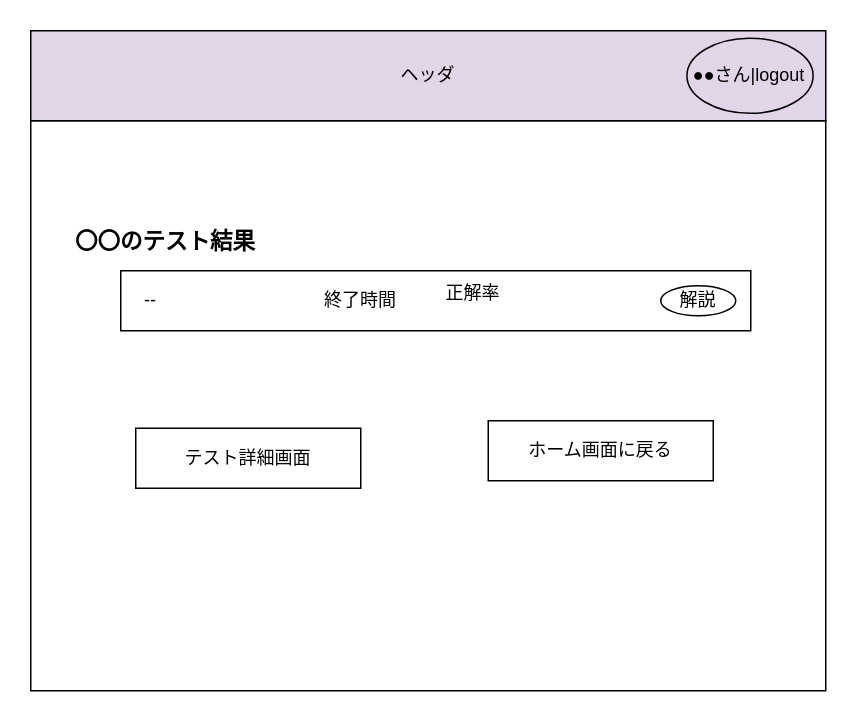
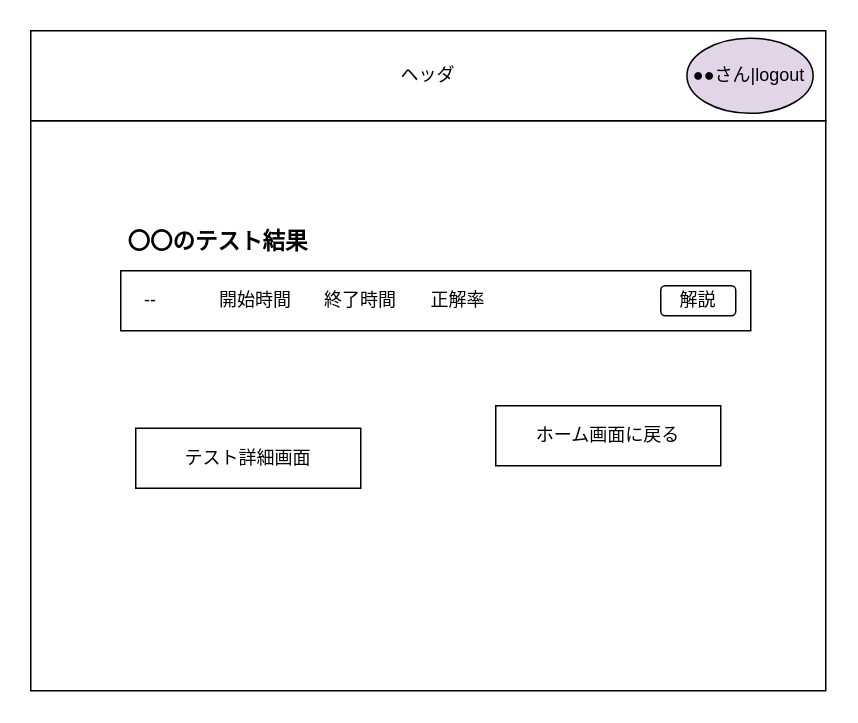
  <mxCell id="0" />
  <mxCell id="1" parent="0" />
  <mxCell id="2" value="" style="rounded=0;whiteSpace=wrap;html=1;" parent="1" vertex="1"><mxGeometry x="20" y="80" width="530" height="380" as="geometry" /></mxCell>
  <mxCell id="3" value="テスト詳細画面" style="rounded=0;whiteSpace=wrap;html=1;" parent="1" vertex="1"><mxGeometry x="90" y="285" width="150" height="40" as="geometry" /></mxCell>
- <mxCell id="4" value="&lt;font style=&quot;vertical-align: inherit&quot;&gt;&lt;font style=&quot;vertical-align: inherit&quot;&gt;&lt;font style=&quot;vertical-align: inherit&quot;&gt;&lt;font style=&quot;vertical-align: inherit&quot;&gt;ホーム画面に戻る&lt;/font&gt;&lt;/font&gt;&lt;/font&gt;&lt;/font&gt;" style="rounded=0;whiteSpace=wrap;html=1;" parent="1" vertex="1"><mxGeometry x="325" y="280" width="150" height="40" as="geometry" /></mxCell>
+ <mxCell id="4" value="&lt;font style=&quot;vertical-align: inherit&quot;&gt;&lt;font style=&quot;vertical-align: inherit&quot;&gt;&lt;font style=&quot;vertical-align: inherit&quot;&gt;&lt;font style=&quot;vertical-align: inherit&quot;&gt;ホーム画面に戻る&lt;/font&gt;&lt;/font&gt;&lt;/font&gt;&lt;/font&gt;" style="rounded=0;whiteSpace=wrap;html=1;" parent="1" vertex="1"><mxGeometry x="330" y="270" width="150" height="40" as="geometry" /></mxCell>
  <mxCell id="5" value="" style="group" parent="1" vertex="1" connectable="0"><mxGeometry x="20" y="20" width="530" height="60" as="geometry" /></mxCell>
  <mxCell id="6" value="" style="group" parent="5" vertex="1" connectable="0"><mxGeometry width="530" height="60" as="geometry" /></mxCell>
  <mxCell id="7" value="" style="group" parent="6" vertex="1" connectable="0"><mxGeometry width="530" height="60" as="geometry" /></mxCell>
  <mxCell id="8" value="" style="group" parent="7" vertex="1" connectable="0"><mxGeometry width="530" height="60" as="geometry" /></mxCell>
- <mxCell id="9" value="ヘッダ" style="rounded=0;whiteSpace=wrap;html=1;fillColor=#e1d5e7;" parent="8" vertex="1"><mxGeometry width="530" height="60" as="geometry" /></mxCell>
+ <mxCell id="9" value="ヘッダ" style="rounded=0;whiteSpace=wrap;html=1;" parent="8" vertex="1"><mxGeometry width="530" height="60" as="geometry" /></mxCell>
  <mxCell id="10" value="●●さん|logout" style="ellipse;whiteSpace=wrap;html=1;fontSize=12;fillColor=#e1d5e7;" parent="8" vertex="1"><mxGeometry x="437.46" y="5" width="84.127" height="50" as="geometry" /></mxCell>
  <mxCell id="11" value="" style="group" parent="1" vertex="1" connectable="0"><mxGeometry x="70" y="180" width="430" height="40" as="geometry" /></mxCell>
  <mxCell id="12" value="" style="rounded=0;whiteSpace=wrap;html=1;" parent="11" vertex="1"><mxGeometry x="10" width="420" height="40" as="geometry" /></mxCell>
+ <mxCell id="13" value="開始時間" style="text;html=1;strokeColor=none;fillColor=none;align=center;verticalAlign=middle;whiteSpace=wrap;rounded=0;" parent="11" vertex="1"><mxGeometry x="70" y="10" width="60" height="20" as="geometry" /></mxCell>
  <mxCell id="14" value="終了時間" style="text;html=1;strokeColor=none;fillColor=none;align=center;verticalAlign=middle;whiteSpace=wrap;rounded=0;" parent="11" vertex="1"><mxGeometry x="140" y="10" width="60" height="20" as="geometry" /></mxCell>
- <mxCell id="15" value="正解率" style="text;html=1;strokeColor=none;fillColor=none;align=center;verticalAlign=middle;whiteSpace=wrap;rounded=0;" parent="11" vertex="1"><mxGeometry x="215" y="5" width="60" height="20" as="geometry" /></mxCell>
+ <mxCell id="15" value="正解率" style="text;html=1;strokeColor=none;fillColor=none;align=center;verticalAlign=middle;whiteSpace=wrap;rounded=0;" parent="11" vertex="1"><mxGeometry x="205" y="10" width="60" height="20" as="geometry" /></mxCell>
  <mxCell id="16" value="--" style="text;html=1;strokeColor=none;fillColor=none;align=center;verticalAlign=middle;whiteSpace=wrap;rounded=0;" parent="11" vertex="1"><mxGeometry y="10" width="60" height="20" as="geometry" /></mxCell>
- <mxCell id="17" value="解説" style="ellipse;whiteSpace=wrap;html=1;" parent="11" vertex="1"><mxGeometry x="370" y="10" width="50" height="20" as="geometry" /></mxCell>
- <mxCell id="18" value="&lt;b&gt;&lt;font style=&quot;font-size: 15px&quot;&gt;〇〇のテスト結果&lt;/font&gt;&lt;/b&gt;" style="text;html=1;strokeColor=none;fillColor=none;align=center;verticalAlign=middle;whiteSpace=wrap;rounded=0;" parent="1" vertex="1"><mxGeometry x="45" y="150" width="130" height="20" as="geometry" /></mxCell>
+ <mxCell id="17" value="解説" style="rounded=1;whiteSpace=wrap;html=1;" parent="11" vertex="1"><mxGeometry x="370" y="10" width="50" height="20" as="geometry" /></mxCell>
+ <mxCell id="18" value="&lt;b&gt;&lt;font style=&quot;font-size: 15px&quot;&gt;〇〇のテスト結果&lt;/font&gt;&lt;/b&gt;" style="text;html=1;strokeColor=none;fillColor=none;align=center;verticalAlign=middle;whiteSpace=wrap;rounded=0;" parent="1" vertex="1"><mxGeometry x="80" y="150" width="130" height="20" as="geometry" /></mxCell>
